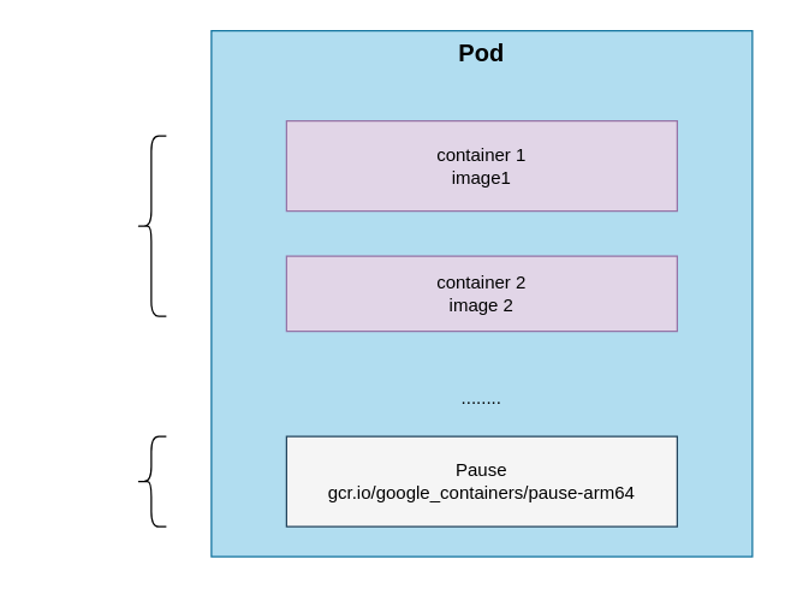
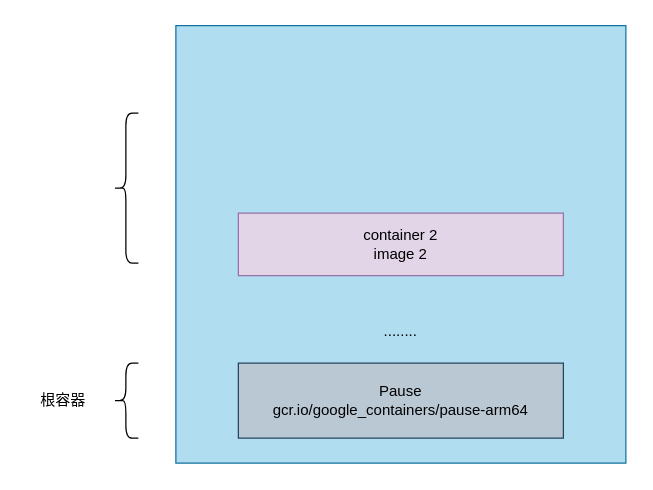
  <mxCell id="0" />
  <mxCell id="1" parent="0" />
  <mxCell id="2" value="" style="rounded=0;whiteSpace=wrap;html=1;fillColor=#b1ddf0;strokeColor=#10739e;" vertex="1" parent="1"><mxGeometry x="140" y="20" width="360" height="350" as="geometry" /></mxCell>
- <mxCell id="3" value="container 1&lt;br&gt;image1" style="rounded=0;whiteSpace=wrap;html=1;fillColor=#e1d5e7;strokeColor=#9673a6;" vertex="1" parent="1"><mxGeometry x="190" y="80" width="260" height="60" as="geometry" /></mxCell>
  <mxCell id="4" value="container 2&lt;br&gt;image 2" style="rounded=0;whiteSpace=wrap;html=1;fillColor=#e1d5e7;strokeColor=#9673a6;" vertex="1" parent="1"><mxGeometry x="190" y="170" width="260" height="50" as="geometry" /></mxCell>
- <mxCell id="5" value="Pause&lt;br&gt;gcr.io/google_containers/pause-arm64" style="rounded=0;whiteSpace=wrap;html=1;fillColor=#f5f5f5;strokeColor=#23445d;" vertex="1" parent="1"><mxGeometry x="190" y="290" width="260" height="60" as="geometry" /></mxCell>
+ <mxCell id="5" value="Pause&lt;br&gt;gcr.io/google_containers/pause-arm64" style="rounded=0;whiteSpace=wrap;html=1;fillColor=#bac8d3;strokeColor=#23445d;" vertex="1" parent="1"><mxGeometry x="190" y="290" width="260" height="60" as="geometry" /></mxCell>
  <mxCell id="6" value="........" style="text;html=1;strokeColor=none;fillColor=none;align=center;verticalAlign=middle;whiteSpace=wrap;rounded=0;" vertex="1" parent="1"><mxGeometry x="290" y="250" width="60" height="30" as="geometry" /></mxCell>
- <mxCell id="7" value="&lt;font style=&quot;font-size: 16px;&quot;&gt;&lt;b&gt;Pod&lt;/b&gt;&lt;/font&gt;" style="text;html=1;strokeColor=none;fillColor=none;align=center;verticalAlign=middle;whiteSpace=wrap;rounded=0;" vertex="1" parent="1"><mxGeometry x="290" y="20" width="60" height="30" as="geometry" /></mxCell>
  <mxCell id="8" value="" style="shape=curlyBracket;whiteSpace=wrap;html=1;rounded=1;labelPosition=left;verticalLabelPosition=middle;align=right;verticalAlign=middle;" vertex="1" parent="1"><mxGeometry x="90" y="90" width="20" height="120" as="geometry" /></mxCell>
  <mxCell id="9" value="" style="shape=curlyBracket;whiteSpace=wrap;html=1;rounded=1;labelPosition=left;verticalLabelPosition=middle;align=right;verticalAlign=middle;" vertex="1" parent="1"><mxGeometry x="90" y="290" width="20" height="60" as="geometry" /></mxCell>
+ <mxCell id="10" value="根容器" style="text;html=1;strokeColor=none;fillColor=none;align=center;verticalAlign=middle;whiteSpace=wrap;rounded=0;" vertex="1" parent="1"><mxGeometry x="20" y="305" width="60" height="30" as="geometry" /></mxCell>
